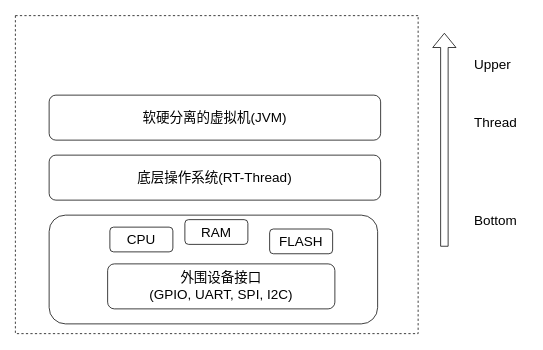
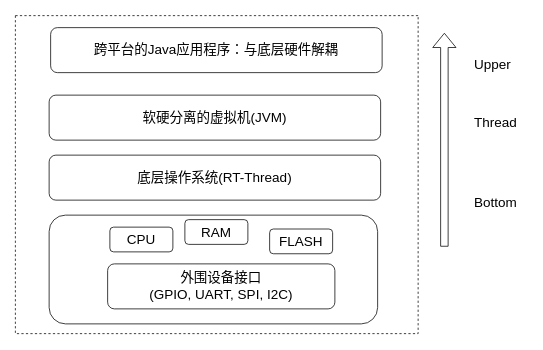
  <mxCell id="0" />
  <mxCell id="1" parent="0" />
  <mxCell id="2" value="" style="swimlane;startSize=0;dashed=1;strokeWidth=1;perimeterSpacing=1;" vertex="1" parent="1"><mxGeometry x="20" y="20" width="537" height="424" as="geometry"><mxRectangle x="144" y="319" width="50" height="44" as="alternateBounds" /></mxGeometry></mxCell>
+ <mxCell id="3" value="&lt;span style=&quot;font-size: 18px&quot;&gt;跨平台的Java应用程序：与底层硬件解耦&lt;/span&gt;" style="rounded=1;whiteSpace=wrap;html=1;strokeWidth=1;" vertex="1" parent="2"><mxGeometry x="47" y="16" width="442" height="60" as="geometry" /></mxCell>
  <mxCell id="4" value="&lt;span style=&quot;font-size: 18px&quot;&gt;软硬分离的虚拟机(JVM)&lt;/span&gt;" style="rounded=1;whiteSpace=wrap;html=1;strokeWidth=1;" vertex="1" parent="2"><mxGeometry x="45" y="106" width="442" height="60" as="geometry" /></mxCell>
  <mxCell id="5" value="&lt;span style=&quot;font-size: 18px&quot;&gt;底层操作系统(RT-Thread)&lt;/span&gt;" style="rounded=1;whiteSpace=wrap;html=1;strokeWidth=1;" vertex="1" parent="2"><mxGeometry x="45" y="186" width="442" height="60" as="geometry" /></mxCell>
  <mxCell id="6" value="" style="rounded=1;whiteSpace=wrap;html=1;strokeWidth=1;" vertex="1" parent="2"><mxGeometry x="45" y="266" width="438" height="145" as="geometry" /></mxCell>
  <mxCell id="7" value="&lt;font style=&quot;font-size: 18px&quot;&gt;CPU&lt;/font&gt;" style="rounded=1;whiteSpace=wrap;html=1;strokeWidth=1;" vertex="1" parent="2"><mxGeometry x="126" y="282" width="84" height="33" as="geometry" /></mxCell>
  <mxCell id="8" value="&lt;font style=&quot;font-size: 18px&quot;&gt;外围设备接口&lt;br&gt;(GPIO, UART, SPI, I2C)&lt;/font&gt;" style="rounded=1;whiteSpace=wrap;html=1;strokeWidth=1;" vertex="1" parent="2"><mxGeometry x="123" y="331" width="303" height="60" as="geometry" /></mxCell>
  <mxCell id="9" value="&lt;font style=&quot;font-size: 18px&quot;&gt;FLASH&lt;/font&gt;" style="rounded=1;whiteSpace=wrap;html=1;strokeWidth=1;" vertex="1" parent="2"><mxGeometry x="339" y="284.5" width="84" height="33" as="geometry" /></mxCell>
  <mxCell id="10" value="&lt;font style=&quot;font-size: 18px&quot;&gt;RAM&lt;/font&gt;" style="rounded=1;whiteSpace=wrap;html=1;strokeWidth=1;" vertex="1" parent="2"><mxGeometry x="226" y="272" width="84" height="33" as="geometry" /></mxCell>
  <mxCell id="11" value="" style="shape=flexArrow;endArrow=classic;html=1;" edge="1" parent="1"><mxGeometry width="50" height="50" relative="1" as="geometry"><mxPoint x="592" y="328" as="sourcePoint" /><mxPoint x="592" y="43" as="targetPoint" /></mxGeometry></mxCell>
- <mxCell id="12" value="&lt;font style=&quot;font-size: 18px&quot;&gt;Bottom&lt;/font&gt;" style="rounded=0;whiteSpace=wrap;html=1;strokeWidth=0;opacity=0;" vertex="1" parent="1"><mxGeometry x="619" y="279" width="83" height="30" as="geometry" /></mxCell>
+ <mxCell id="12" value="&lt;font style=&quot;font-size: 18px&quot;&gt;Bottom&lt;/font&gt;" style="rounded=0;whiteSpace=wrap;html=1;strokeWidth=0;opacity=0;" vertex="1" parent="1"><mxGeometry x="619" y="254" width="83" height="30" as="geometry" /></mxCell>
  <mxCell id="13" value="&lt;font style=&quot;font-size: 18px&quot;&gt;Thread&lt;/font&gt;" style="rounded=0;whiteSpace=wrap;html=1;strokeWidth=0;opacity=0;" vertex="1" parent="1"><mxGeometry x="619" y="148" width="83" height="30" as="geometry" /></mxCell>
  <mxCell id="14" value="&lt;span style=&quot;font-size: 18px&quot;&gt;Upper&lt;/span&gt;" style="rounded=0;whiteSpace=wrap;html=1;strokeWidth=0;opacity=0;" vertex="1" parent="1"><mxGeometry x="615" y="70" width="83" height="30" as="geometry" /></mxCell>
